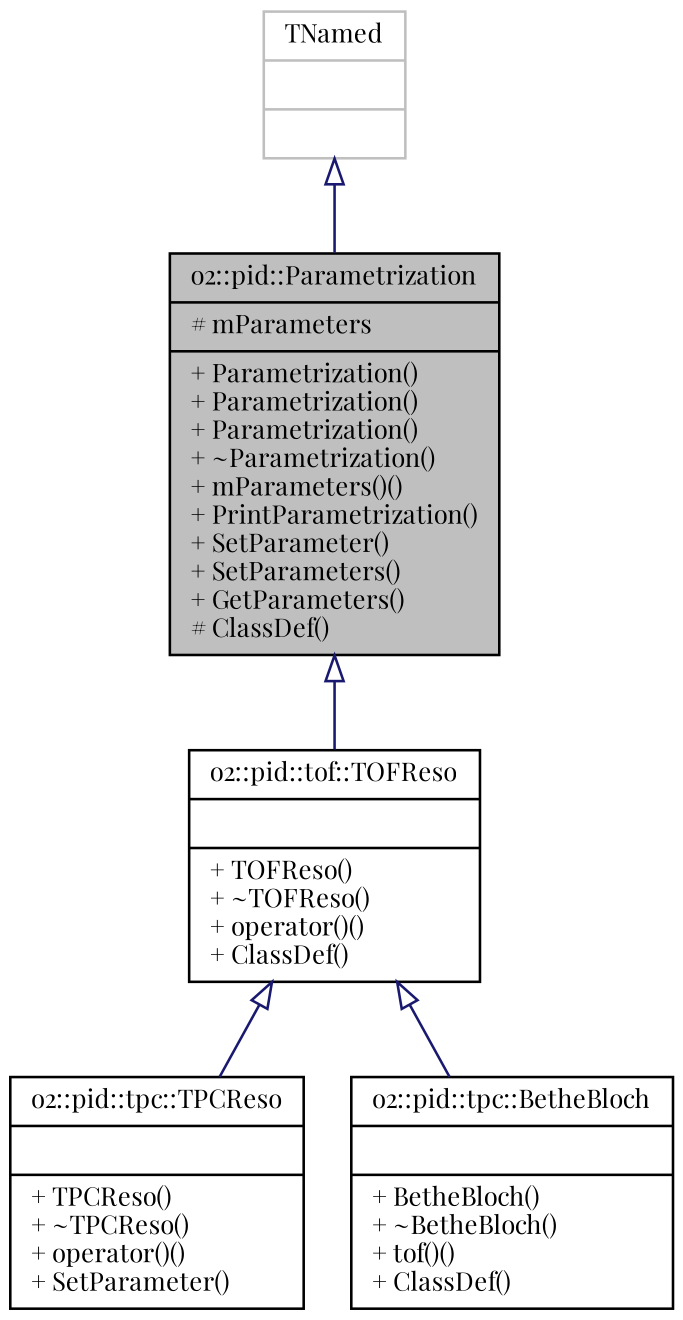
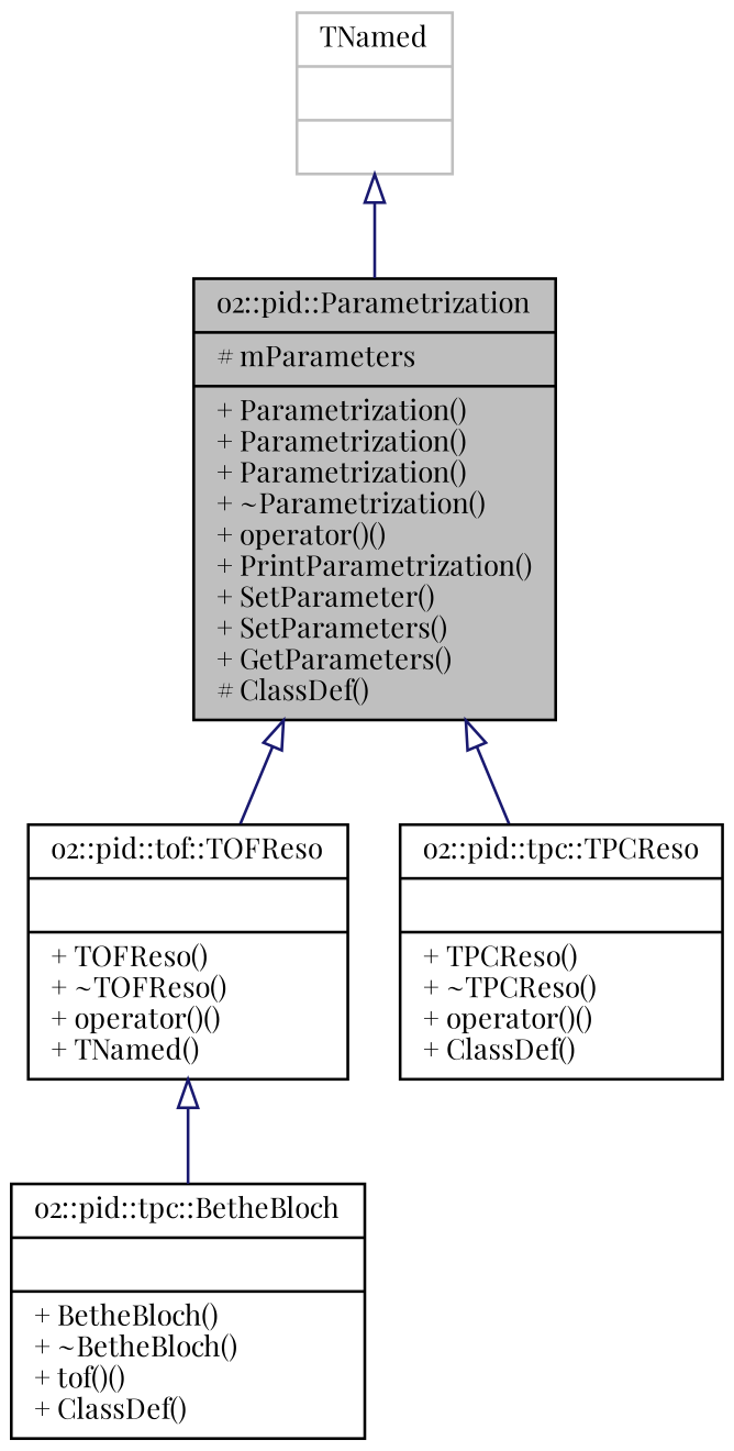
  digraph {
    fontname="Playfair Display"
    node [color=black fontname="Playfair Display" fontsize=10 shape=record]
    edge [arrowtail=onormal color=midnightblue dir=back fontname="Playfair Display" fontsize=10 labelfontname=Helvetica labelfontsize=10 style=solid]
-   n1 [fillcolor=grey75 fontcolor=black height=0.2 label="{o2::pid::Parametrization\n|# mParameters\l|+ Parametrization()\l+ Parametrization()\l+ Parametrization()\l+ ~Parametrization()\l+ mParameters()()\l+ PrintParametrization()\l+ SetParameter()\l+ SetParameters()\l+ GetParameters()\l# ClassDef()\l}" style=filled width=0.4]
-   n2 [height=0.2 label="{o2::pid::tof::TOFReso\n||+ TOFReso()\l+ ~TOFReso()\l+ operator()()\l+ ClassDef()\l}" width=0.4]
-   n3 [height=0.2 label="{o2::pid::tpc::TPCReso\n||+ TPCReso()\l+ ~TPCReso()\l+ operator()()\l+ SetParameter()\l}" width=0.4]
+   n1 [fillcolor=grey75 fontcolor=black height=0.2 label="{o2::pid::Parametrization\n|# mParameters\l|+ Parametrization()\l+ Parametrization()\l+ Parametrization()\l+ ~Parametrization()\l+ operator()()\l+ PrintParametrization()\l+ SetParameter()\l+ SetParameters()\l+ GetParameters()\l# ClassDef()\l}" style=filled width=0.4]
+   n2 [height=0.2 label="{o2::pid::tof::TOFReso\n||+ TOFReso()\l+ ~TOFReso()\l+ operator()()\l+ TNamed()\l}" width=0.4]
+   n3 [height=0.2 label="{o2::pid::tpc::TPCReso\n||+ TPCReso()\l+ ~TPCReso()\l+ operator()()\l+ ClassDef()\l}" width=0.4]
    n4 [height=0.2 label="{o2::pid::tpc::BetheBloch\n||+ BetheBloch()\l+ ~BetheBloch()\l+ tof()()\l+ ClassDef()\l}" width=0.4]
    n5 [color=grey75 height=0.2 label="{TNamed\n||}" width=0.4]
    n1 -> n2
-   n2 -> n3
+   n1 -> n3
    n2 -> n4
    n5 -> n1
  }
